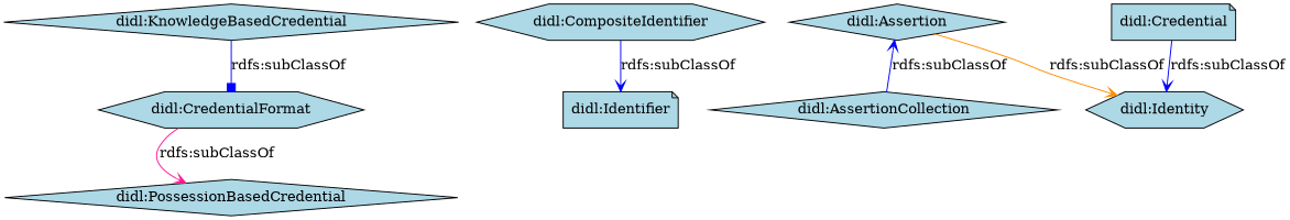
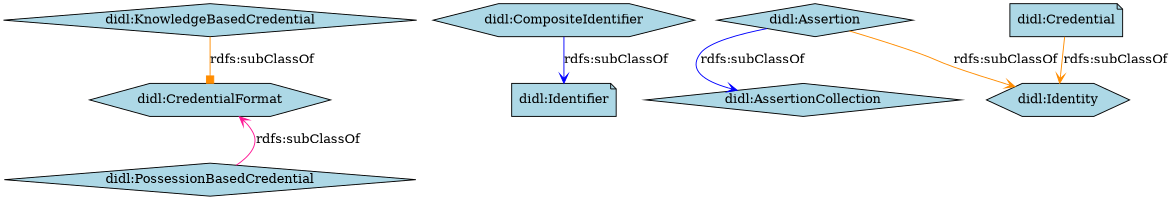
  digraph {
    rankdir=TB
    node [color=black fillcolor=lightblue shape=diamond style=filled]
    edge [arrowhead=vee color=blue]
    "didl:CredentialFormat" [shape=hexagon]
    "didl:KnowledgeBasedCredential"
    "didl:CompositeIdentifier" [shape=hexagon]
    "didl:Identifier" [shape=note]
    "didl:PossessionBasedCredential"
    "didl:Identity" [shape=hexagon]
    "didl:Assertion"
    "didl:Credential" [shape=note]
    "didl:AssertionCollection"
-   "didl:KnowledgeBasedCredential" -> "didl:CredentialFormat" [arrowhead=box label="rdfs:subClassOf"]
+   "didl:KnowledgeBasedCredential" -> "didl:CredentialFormat" [arrowhead=box color=darkorange label="rdfs:subClassOf"]
    "didl:CompositeIdentifier" -> "didl:Identifier" [label="rdfs:subClassOf"]
-   "didl:CredentialFormat" -> "didl:PossessionBasedCredential" [color=deeppink label="rdfs:subClassOf"]
+   "didl:PossessionBasedCredential" -> "didl:CredentialFormat" [color=deeppink label="rdfs:subClassOf"]
    "didl:Assertion" -> "didl:Identity" [color=darkorange label="rdfs:subClassOf"]
-   "didl:Credential" -> "didl:Identity" [label="rdfs:subClassOf"]
-   "didl:AssertionCollection" -> "didl:Assertion" [label="rdfs:subClassOf"]
+   "didl:Credential" -> "didl:Identity" [color=darkorange label="rdfs:subClassOf"]
+   "didl:Assertion" -> "didl:AssertionCollection" [label="rdfs:subClassOf"]
  }
